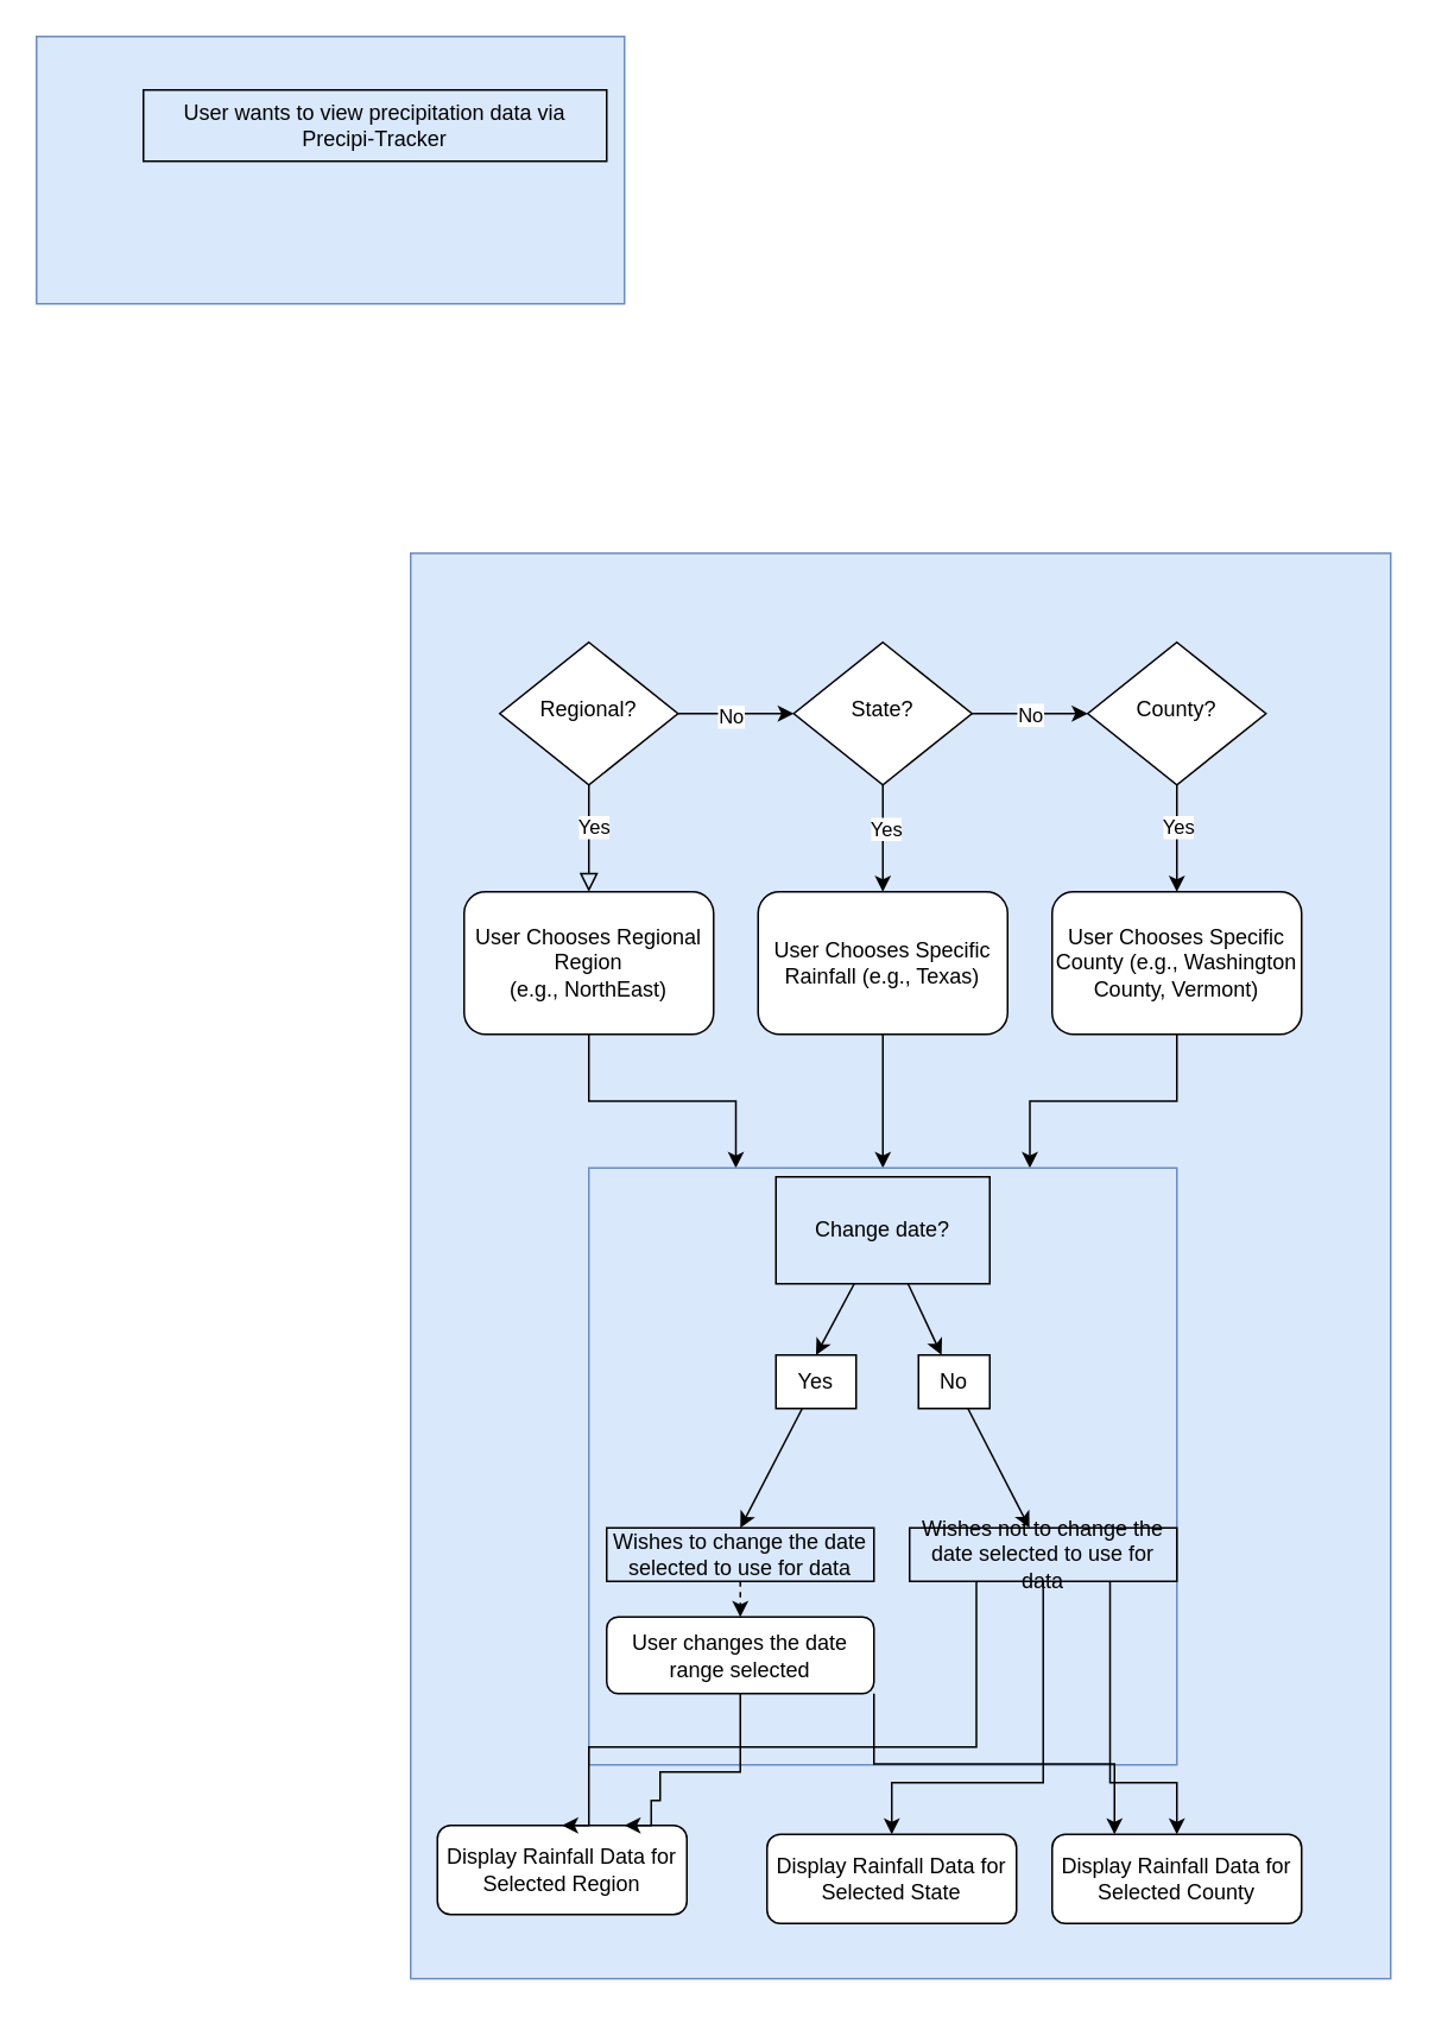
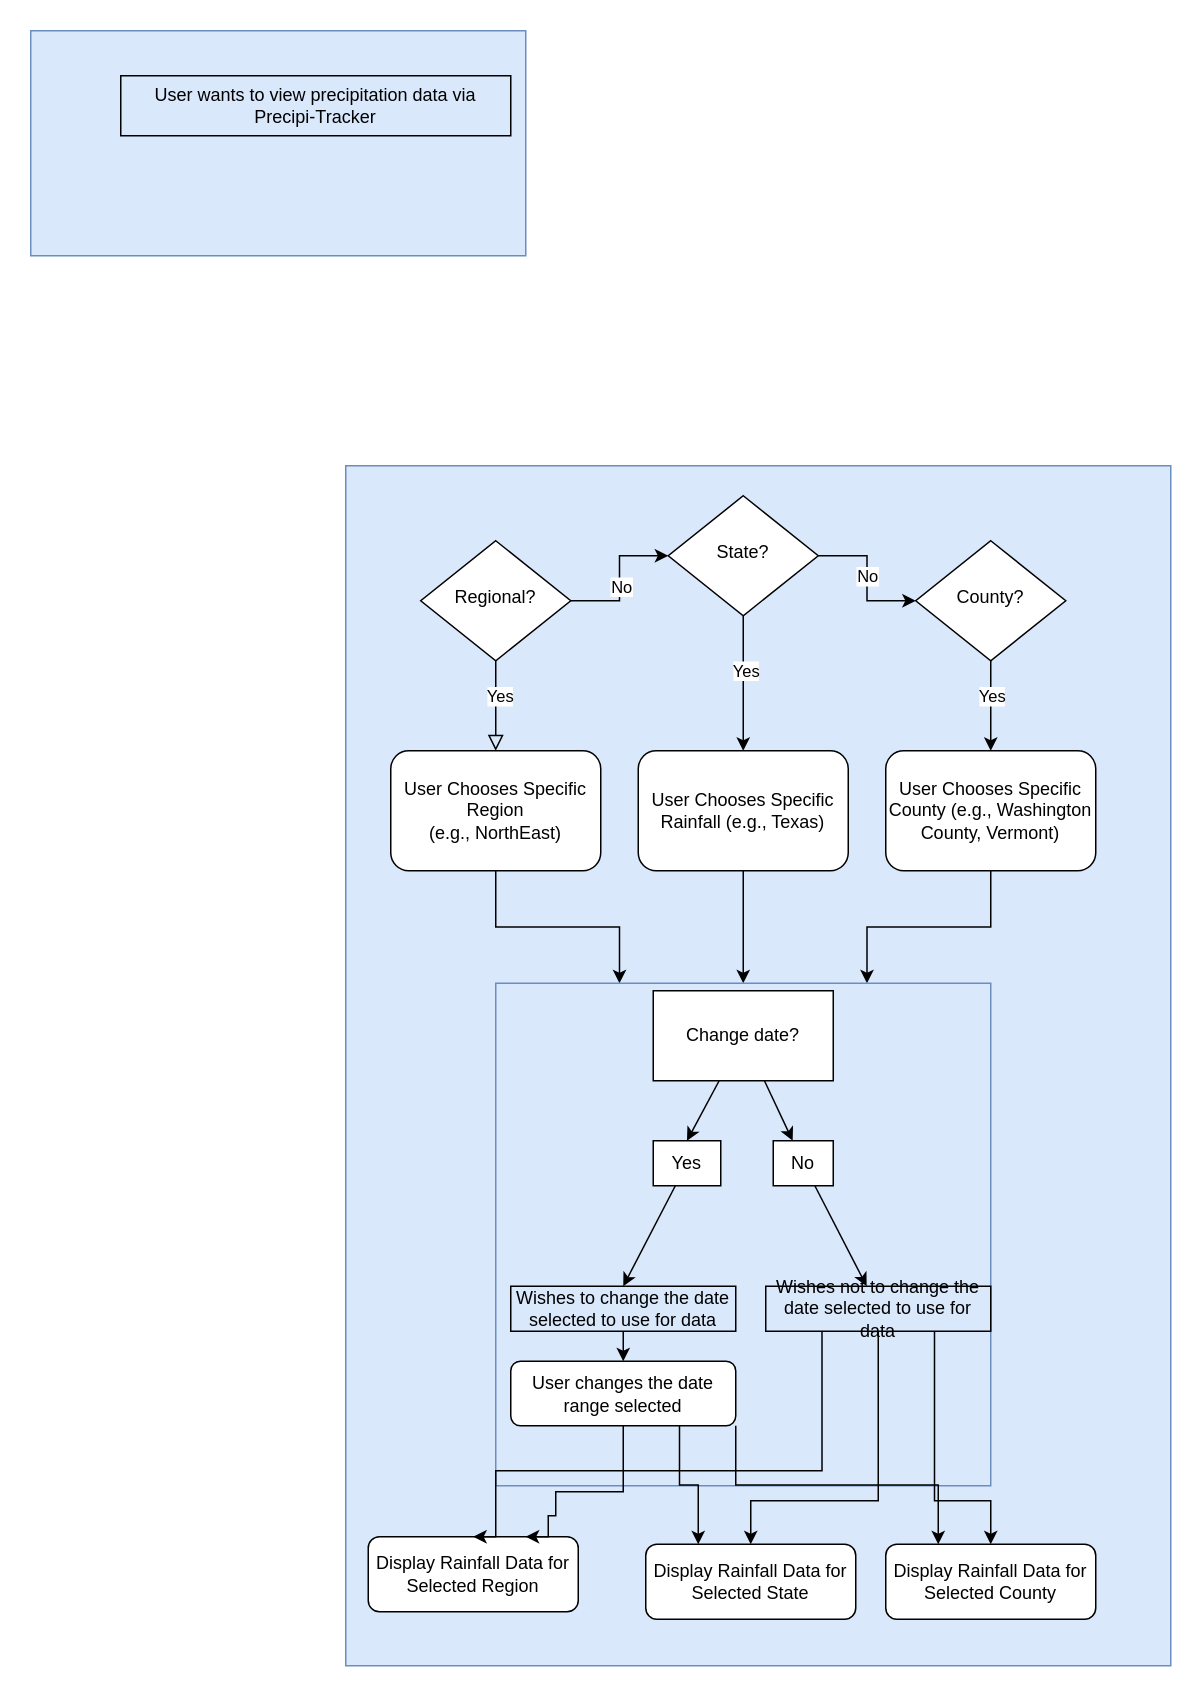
  <mxCell id="0" />
  <mxCell id="1" parent="0" />
  <mxCell id="2" value="" style="rounded=0;whiteSpace=wrap;html=1;fillColor=#dae8fc;strokeColor=#6c8ebf;" parent="1" vertex="1"><mxGeometry x="20" y="20" width="330" height="150" as="geometry" /></mxCell>
  <mxCell id="3" value="" style="rounded=0;whiteSpace=wrap;html=1;fillColor=#dae8fc;strokeColor=#6c8ebf;" parent="1" vertex="1"><mxGeometry x="230" y="310" width="550" height="800" as="geometry" /></mxCell>
  <mxCell id="4" value="" style="rounded=0;html=1;jettySize=auto;orthogonalLoop=1;fontSize=11;endArrow=block;endFill=0;endSize=8;strokeWidth=1;shadow=0;labelBackgroundColor=none;edgeStyle=orthogonalEdgeStyle;" parent="1" source="8" edge="1"><mxGeometry y="20" relative="1" as="geometry"><mxPoint as="offset" /><mxPoint x="330" y="500" as="targetPoint" /></mxGeometry></mxCell>
  <mxCell id="5" value="Yes" style="edgeLabel;html=1;align=center;verticalAlign=middle;resizable=0;points=[];" parent="4" vertex="1" connectable="0"><mxGeometry x="-0.24" y="2" relative="1" as="geometry"><mxPoint as="offset" /></mxGeometry></mxCell>
  <mxCell id="6" style="edgeStyle=orthogonalEdgeStyle;rounded=0;orthogonalLoop=1;jettySize=auto;html=1;exitX=1;exitY=0.5;exitDx=0;exitDy=0;entryX=0;entryY=0.5;entryDx=0;entryDy=0;" parent="1" source="8" target="15" edge="1"><mxGeometry relative="1" as="geometry" /></mxCell>
  <mxCell id="7" value="No" style="edgeLabel;html=1;align=center;verticalAlign=middle;resizable=0;points=[];" parent="6" vertex="1" connectable="0"><mxGeometry x="-0.111" y="-1" relative="1" as="geometry"><mxPoint as="offset" /></mxGeometry></mxCell>
  <mxCell id="8" value="Regional?" style="rhombus;whiteSpace=wrap;html=1;shadow=0;fontFamily=Helvetica;fontSize=12;align=center;strokeWidth=1;spacing=6;spacingTop=-4;" parent="1" vertex="1"><mxGeometry x="280" y="360" width="100" height="80" as="geometry" /></mxCell>
  <mxCell id="9" value="Display Rainfall Data for Selected Region" style="rounded=1;whiteSpace=wrap;html=1;fontSize=12;glass=0;strokeWidth=1;shadow=0;" parent="1" vertex="1"><mxGeometry x="245" y="1024" width="140" height="50" as="geometry" /></mxCell>
  <mxCell id="10" value="User wants to view precipitation data via Precipi-Tracker" style="text;html=1;align=center;verticalAlign=middle;whiteSpace=wrap;rounded=0;strokeColor=default;" parent="1" vertex="1"><mxGeometry x="80" y="50" width="260" height="40" as="geometry" /></mxCell>
  <mxCell id="11" style="edgeStyle=orthogonalEdgeStyle;rounded=0;orthogonalLoop=1;jettySize=auto;html=1;exitX=1;exitY=0.5;exitDx=0;exitDy=0;entryX=0;entryY=0.5;entryDx=0;entryDy=0;" parent="1" source="15" target="18" edge="1"><mxGeometry relative="1" as="geometry" /></mxCell>
  <mxCell id="12" value="No" style="edgeLabel;html=1;align=center;verticalAlign=middle;resizable=0;points=[];" parent="11" vertex="1" connectable="0"><mxGeometry x="-0.03" relative="1" as="geometry"><mxPoint as="offset" /></mxGeometry></mxCell>
  <mxCell id="13" style="edgeStyle=orthogonalEdgeStyle;rounded=0;orthogonalLoop=1;jettySize=auto;html=1;exitX=0.5;exitY=1;exitDx=0;exitDy=0;entryX=0.5;entryY=0;entryDx=0;entryDy=0;" parent="1" source="15" target="22" edge="1"><mxGeometry relative="1" as="geometry" /></mxCell>
  <mxCell id="14" value="Yes" style="edgeLabel;html=1;align=center;verticalAlign=middle;resizable=0;points=[];" parent="13" vertex="1" connectable="0"><mxGeometry x="-0.2" y="1" relative="1" as="geometry"><mxPoint as="offset" /></mxGeometry></mxCell>
- <mxCell id="15" value="State?" style="rhombus;whiteSpace=wrap;html=1;shadow=0;fontFamily=Helvetica;fontSize=12;align=center;strokeWidth=1;spacing=6;spacingTop=-4;" parent="1" vertex="1"><mxGeometry x="445" y="360" width="100" height="80" as="geometry" /></mxCell>
+ <mxCell id="15" value="State?" style="rhombus;whiteSpace=wrap;html=1;shadow=0;fontFamily=Helvetica;fontSize=12;align=center;strokeWidth=1;spacing=6;spacingTop=-4;" parent="1" vertex="1"><mxGeometry x="445" y="330" width="100" height="80" as="geometry" /></mxCell>
  <mxCell id="16" style="edgeStyle=orthogonalEdgeStyle;rounded=0;orthogonalLoop=1;jettySize=auto;html=1;exitX=0.5;exitY=1;exitDx=0;exitDy=0;entryX=0.5;entryY=0;entryDx=0;entryDy=0;" parent="1" source="18" target="24" edge="1"><mxGeometry relative="1" as="geometry" /></mxCell>
  <mxCell id="17" value="Yes" style="edgeLabel;html=1;align=center;verticalAlign=middle;resizable=0;points=[];" parent="16" vertex="1" connectable="0"><mxGeometry x="-0.233" relative="1" as="geometry"><mxPoint as="offset" /></mxGeometry></mxCell>
  <mxCell id="18" value="County?" style="rhombus;whiteSpace=wrap;html=1;shadow=0;fontFamily=Helvetica;fontSize=12;align=center;strokeWidth=1;spacing=6;spacingTop=-4;" parent="1" vertex="1"><mxGeometry x="610" y="360" width="100" height="80" as="geometry" /></mxCell>
  <mxCell id="19" style="edgeStyle=orthogonalEdgeStyle;rounded=0;orthogonalLoop=1;jettySize=auto;html=1;exitX=0.5;exitY=1;exitDx=0;exitDy=0;entryX=0.25;entryY=0;entryDx=0;entryDy=0;" parent="1" source="20" target="27" edge="1"><mxGeometry relative="1" as="geometry" /></mxCell>
- <mxCell id="20" value="&lt;div&gt;User Chooses Regional Region&lt;br&gt;&lt;/div&gt;&lt;div&gt;(e.g., NorthEast)&lt;br&gt;&lt;/div&gt;" style="rounded=1;whiteSpace=wrap;html=1;fontSize=12;glass=0;strokeWidth=1;shadow=0;" parent="1" vertex="1"><mxGeometry x="260" y="500" width="140" height="80" as="geometry" /></mxCell>
+ <mxCell id="20" value="&lt;div&gt;User Chooses Specific Region&lt;br&gt;&lt;/div&gt;&lt;div&gt;(e.g., NorthEast)&lt;br&gt;&lt;/div&gt;" style="rounded=1;whiteSpace=wrap;html=1;fontSize=12;glass=0;strokeWidth=1;shadow=0;" parent="1" vertex="1"><mxGeometry x="260" y="500" width="140" height="80" as="geometry" /></mxCell>
  <mxCell id="21" value="" style="edgeStyle=orthogonalEdgeStyle;rounded=0;orthogonalLoop=1;jettySize=auto;html=1;entryX=0.5;entryY=0;entryDx=0;entryDy=0;" edge="1" parent="1" source="22" target="27"><mxGeometry relative="1" as="geometry" /></mxCell>
  <mxCell id="22" value="User Chooses Specific Rainfall (e.g., Texas)" style="rounded=1;whiteSpace=wrap;html=1;fontSize=12;glass=0;strokeWidth=1;shadow=0;" parent="1" vertex="1"><mxGeometry x="425" y="500" width="140" height="80" as="geometry" /></mxCell>
  <mxCell id="23" style="edgeStyle=orthogonalEdgeStyle;rounded=0;orthogonalLoop=1;jettySize=auto;html=1;exitX=0.5;exitY=1;exitDx=0;exitDy=0;entryX=0.75;entryY=0;entryDx=0;entryDy=0;" parent="1" source="24" target="27" edge="1"><mxGeometry relative="1" as="geometry" /></mxCell>
  <mxCell id="24" value="&lt;div&gt;User Chooses Specific County (e.g., Washington County, Vermont)&lt;br&gt;&lt;/div&gt;" style="rounded=1;whiteSpace=wrap;html=1;fontSize=12;glass=0;strokeWidth=1;shadow=0;" parent="1" vertex="1"><mxGeometry x="590" y="500" width="140" height="80" as="geometry" /></mxCell>
  <mxCell id="25" value="Display Rainfall Data for Selected State" style="rounded=1;whiteSpace=wrap;html=1;fontSize=12;glass=0;strokeWidth=1;shadow=0;" parent="1" vertex="1"><mxGeometry x="430" y="1029" width="140" height="50" as="geometry" /></mxCell>
  <mxCell id="26" value="Display Rainfall Data for Selected County" style="rounded=1;whiteSpace=wrap;html=1;fontSize=12;glass=0;strokeWidth=1;shadow=0;" parent="1" vertex="1"><mxGeometry x="590" y="1029" width="140" height="50" as="geometry" /></mxCell>
  <mxCell id="27" value="" style="rounded=0;whiteSpace=wrap;html=1;fillColor=#dae8fc;strokeColor=#6c8ebf;" vertex="1" parent="1"><mxGeometry x="330" y="655" width="330" height="335" as="geometry" /></mxCell>
- <mxCell id="28" value="" style="edgeStyle=none;rounded=0;orthogonalLoop=1;jettySize=auto;html=1;dashed=1;" edge="1" parent="1" source="29" target="30"><mxGeometry relative="1" as="geometry" /></mxCell>
+ <mxCell id="28" value="" style="edgeStyle=none;rounded=0;orthogonalLoop=1;jettySize=auto;html=1;" edge="1" parent="1" source="29" target="30"><mxGeometry relative="1" as="geometry" /></mxCell>
  <mxCell id="29" value="Wishes to change the date selected to use for data" style="text;html=1;align=center;verticalAlign=middle;whiteSpace=wrap;rounded=0;strokeColor=default;" vertex="1" parent="1"><mxGeometry x="340" y="857" width="150" height="30" as="geometry" /></mxCell>
  <mxCell id="30" value="User changes the date range selected" style="rounded=1;whiteSpace=wrap;html=1;fontSize=12;glass=0;strokeWidth=1;shadow=0;" vertex="1" parent="1"><mxGeometry x="340" y="907" width="150" height="43" as="geometry" /></mxCell>
  <mxCell id="31" value="" style="edgeStyle=none;rounded=0;orthogonalLoop=1;jettySize=auto;html=1;" edge="1" parent="1" source="33" target="37"><mxGeometry relative="1" as="geometry" /></mxCell>
  <mxCell id="32" value="" style="edgeStyle=none;rounded=0;orthogonalLoop=1;jettySize=auto;html=1;entryX=0.5;entryY=0;entryDx=0;entryDy=0;" edge="1" parent="1" source="33" target="35"><mxGeometry relative="1" as="geometry" /></mxCell>
- <mxCell id="33" value="Change date?" style="whiteSpace=wrap;html=1;fillColor=#dae8fc;" vertex="1" parent="1"><mxGeometry x="435" y="660" width="120" height="60" as="geometry" /></mxCell>
+ <mxCell id="33" value="Change date?" style="whiteSpace=wrap;html=1;" vertex="1" parent="1"><mxGeometry x="435" y="660" width="120" height="60" as="geometry" /></mxCell>
  <mxCell id="34" value="" style="edgeStyle=none;rounded=0;orthogonalLoop=1;jettySize=auto;html=1;entryX=0.5;entryY=0;entryDx=0;entryDy=0;" edge="1" parent="1" source="35" target="29"><mxGeometry relative="1" as="geometry" /></mxCell>
  <mxCell id="35" value="Yes" style="whiteSpace=wrap;html=1;" vertex="1" parent="1"><mxGeometry x="435" y="760" width="45" height="30" as="geometry" /></mxCell>
  <mxCell id="36" value="" style="edgeStyle=none;rounded=0;orthogonalLoop=1;jettySize=auto;html=1;" edge="1" parent="1" source="37" target="41"><mxGeometry relative="1" as="geometry" /></mxCell>
  <mxCell id="37" value="No" style="whiteSpace=wrap;html=1;" vertex="1" parent="1"><mxGeometry x="515" y="760" width="40" height="30" as="geometry" /></mxCell>
  <mxCell id="38" style="edgeStyle=orthogonalEdgeStyle;rounded=0;orthogonalLoop=1;jettySize=auto;html=1;exitX=0.5;exitY=1;exitDx=0;exitDy=0;entryX=0.5;entryY=0;entryDx=0;entryDy=0;" edge="1" parent="1" source="41" target="25"><mxGeometry relative="1" as="geometry"><Array as="points"><mxPoint x="585" y="1000" /><mxPoint x="500" y="1000" /></Array></mxGeometry></mxCell>
  <mxCell id="39" style="edgeStyle=orthogonalEdgeStyle;rounded=0;orthogonalLoop=1;jettySize=auto;html=1;exitX=0.25;exitY=1;exitDx=0;exitDy=0;entryX=0.5;entryY=0;entryDx=0;entryDy=0;" edge="1" parent="1" source="41" target="9"><mxGeometry relative="1" as="geometry"><Array as="points"><mxPoint x="548" y="980" /><mxPoint x="330" y="980" /></Array></mxGeometry></mxCell>
  <mxCell id="40" style="edgeStyle=orthogonalEdgeStyle;rounded=0;orthogonalLoop=1;jettySize=auto;html=1;exitX=0.75;exitY=1;exitDx=0;exitDy=0;entryX=0.5;entryY=0;entryDx=0;entryDy=0;" edge="1" parent="1" source="41" target="26"><mxGeometry relative="1" as="geometry"><Array as="points"><mxPoint x="623" y="1000" /><mxPoint x="660" y="1000" /></Array></mxGeometry></mxCell>
  <mxCell id="41" value="Wishes not to change the date selected to use for data" style="text;html=1;align=center;verticalAlign=middle;whiteSpace=wrap;rounded=0;strokeColor=default;" vertex="1" parent="1"><mxGeometry x="510" y="857" width="150" height="30" as="geometry" /></mxCell>
  <mxCell id="42" style="edgeStyle=orthogonalEdgeStyle;rounded=0;orthogonalLoop=1;jettySize=auto;html=1;entryX=0.75;entryY=0;entryDx=0;entryDy=0;exitX=0.5;exitY=1;exitDx=0;exitDy=0;" edge="1" parent="1" source="30" target="9"><mxGeometry relative="1" as="geometry"><mxPoint x="558" y="897" as="sourcePoint" /><mxPoint x="340" y="1039" as="targetPoint" /><Array as="points"><mxPoint x="415" y="994" /><mxPoint x="370" y="994" /><mxPoint x="370" y="1010" /><mxPoint x="365" y="1010" /></Array></mxGeometry></mxCell>
+ <mxCell id="43" style="edgeStyle=orthogonalEdgeStyle;rounded=0;orthogonalLoop=1;jettySize=auto;html=1;exitX=0.75;exitY=1;exitDx=0;exitDy=0;entryX=0.25;entryY=0;entryDx=0;entryDy=0;" edge="1" parent="1" source="30" target="25"><mxGeometry relative="1" as="geometry"><mxPoint x="425" y="960" as="sourcePoint" /><mxPoint x="500" y="1020" as="targetPoint" /><Array as="points" /></mxGeometry></mxCell>
  <mxCell id="44" style="edgeStyle=orthogonalEdgeStyle;rounded=0;orthogonalLoop=1;jettySize=auto;html=1;exitX=1;exitY=1;exitDx=0;exitDy=0;entryX=0.25;entryY=0;entryDx=0;entryDy=0;" edge="1" parent="1" source="30" target="26"><mxGeometry relative="1" as="geometry"><mxPoint x="462" y="960" as="sourcePoint" /><mxPoint x="475" y="1039" as="targetPoint" /><Array as="points" /></mxGeometry></mxCell>
